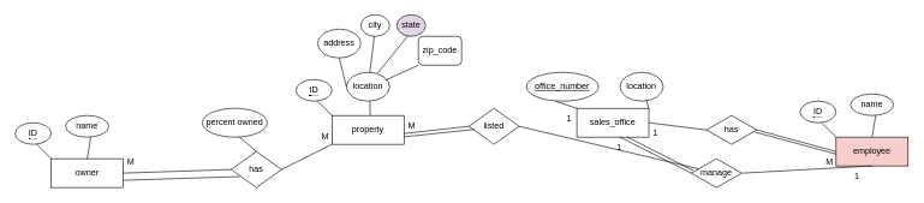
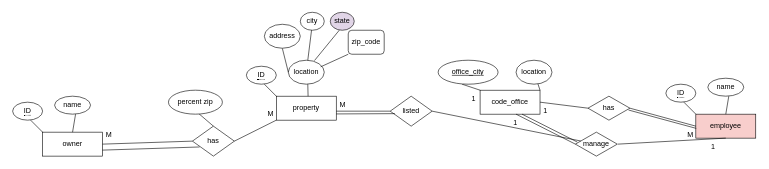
  <mxCell id="0" />
  <mxCell id="1" parent="0" />
- <mxCell id="2" value="sales_office" style="whiteSpace=wrap;html=1;align=center;" vertex="1" parent="1"><mxGeometry x="800" y="150" width="100" height="40" as="geometry" /></mxCell>
+ <mxCell id="2" value="code_office" style="whiteSpace=wrap;html=1;align=center;" vertex="1" parent="1"><mxGeometry x="800" y="150" width="100" height="40" as="geometry" /></mxCell>
  <mxCell id="3" value="location" style="ellipse;whiteSpace=wrap;html=1;align=center;" vertex="1" parent="1"><mxGeometry x="860" y="100" width="60" height="40" as="geometry" /></mxCell>
  <mxCell id="4" value="" style="endArrow=none;html=1;rounded=0;entryX=0;entryY=0;entryDx=0;entryDy=0;" edge="1" parent="1" target="2"><mxGeometry relative="1" as="geometry"><mxPoint x="770" y="140" as="sourcePoint" /><mxPoint x="930" y="140" as="targetPoint" /></mxGeometry></mxCell>
  <mxCell id="5" value="" style="endArrow=none;html=1;rounded=0;entryX=1;entryY=0;entryDx=0;entryDy=0;" edge="1" parent="1" source="3" target="2"><mxGeometry relative="1" as="geometry"><mxPoint x="930" y="140" as="sourcePoint" /><mxPoint x="960" y="150" as="targetPoint" /></mxGeometry></mxCell>
- <mxCell id="6" value="office_number" style="ellipse;whiteSpace=wrap;html=1;align=center;fontStyle=4;" vertex="1" parent="1"><mxGeometry x="730" y="100" width="100" height="40" as="geometry" /></mxCell>
+ <mxCell id="6" value="office_city" style="ellipse;whiteSpace=wrap;html=1;align=center;fontStyle=4;" vertex="1" parent="1"><mxGeometry x="730" y="100" width="100" height="40" as="geometry" /></mxCell>
  <mxCell id="7" value="employee" style="whiteSpace=wrap;html=1;align=center;fillColor=#f8cecc;" vertex="1" parent="1"><mxGeometry x="1160" y="190" width="100" height="40" as="geometry" /></mxCell>
  <mxCell id="8" value="&lt;span style=&quot;border-bottom: 1px dotted&quot;&gt;ID&lt;/span&gt;" style="ellipse;whiteSpace=wrap;html=1;align=center;" vertex="1" parent="1"><mxGeometry x="1110" y="140" width="50" height="30" as="geometry" /></mxCell>
  <mxCell id="9" value="" style="endArrow=none;html=1;rounded=0;entryX=0;entryY=0;entryDx=0;entryDy=0;" edge="1" parent="1" target="7"><mxGeometry relative="1" as="geometry"><mxPoint x="1140" y="170" as="sourcePoint" /><mxPoint x="1170" y="180" as="targetPoint" /></mxGeometry></mxCell>
  <mxCell id="10" value="" style="endArrow=none;html=1;rounded=0;entryX=0.5;entryY=0;entryDx=0;entryDy=0;" edge="1" parent="1" target="7"><mxGeometry relative="1" as="geometry"><mxPoint x="1215" y="160" as="sourcePoint" /><mxPoint x="1235" y="180" as="targetPoint" /></mxGeometry></mxCell>
  <mxCell id="11" value="name" style="ellipse;whiteSpace=wrap;html=1;align=center;" vertex="1" parent="1"><mxGeometry x="1180" y="130" width="60" height="30" as="geometry" /></mxCell>
  <mxCell id="12" value="property" style="whiteSpace=wrap;html=1;align=center;" vertex="1" parent="1"><mxGeometry x="460" y="160" width="100" height="40" as="geometry" /></mxCell>
  <mxCell id="13" value="location" style="ellipse;whiteSpace=wrap;html=1;align=center;" vertex="1" parent="1"><mxGeometry x="480" y="100" width="60" height="40" as="geometry" /></mxCell>
  <mxCell id="14" value="&lt;span style=&quot;border-bottom: 1px dotted&quot;&gt;ID&lt;/span&gt;" style="ellipse;whiteSpace=wrap;html=1;align=center;" vertex="1" parent="1"><mxGeometry x="410" y="110" width="50" height="30" as="geometry" /></mxCell>
  <mxCell id="15" value="" style="endArrow=none;html=1;rounded=0;entryX=0;entryY=0;entryDx=0;entryDy=0;" edge="1" parent="1"><mxGeometry relative="1" as="geometry"><mxPoint x="440" y="140" as="sourcePoint" /><mxPoint x="460" y="160" as="targetPoint" /></mxGeometry></mxCell>
  <mxCell id="16" value="" style="endArrow=none;html=1;rounded=0;entryX=0;entryY=0.5;entryDx=0;entryDy=0;" edge="1" parent="1" target="13"><mxGeometry relative="1" as="geometry"><mxPoint x="470" y="80" as="sourcePoint" /><mxPoint x="500" as="targetPoint" y="90" /></mxGeometry></mxCell>
  <mxCell id="17" value="address" style="ellipse;whiteSpace=wrap;html=1;align=center;" vertex="1" parent="1"><mxGeometry x="440" y="40" width="60" height="40" as="geometry" /></mxCell>
  <mxCell id="18" value="" style="endArrow=none;html=1;rounded=0;" edge="1" parent="1" target="13"><mxGeometry relative="1" as="geometry"><mxPoint x="520" y="40" as="sourcePoint" /><mxPoint x="530" y="80" as="targetPoint" /></mxGeometry></mxCell>
  <mxCell id="19" value="city" style="ellipse;whiteSpace=wrap;html=1;align=center;" vertex="1" parent="1"><mxGeometry x="500" y="20" width="40" height="30" as="geometry" /></mxCell>
  <mxCell id="20" value="state" style="ellipse;whiteSpace=wrap;html=1;align=center;fillColor=#e1d5e7;" vertex="1" parent="1"><mxGeometry x="550" y="20" width="40" height="30" as="geometry" /></mxCell>
  <mxCell id="21" value="" style="endArrow=none;html=1;rounded=0;entryX=0.727;entryY=0.015;entryDx=0;entryDy=0;entryPerimeter=0;" edge="1" parent="1" target="13"><mxGeometry relative="1" as="geometry"><mxPoint x="565" y="50" as="sourcePoint" /><mxPoint x="557" y="110" as="targetPoint" /></mxGeometry></mxCell>
  <mxCell id="22" value="" style="endArrow=none;html=1;rounded=0;" edge="1" parent="1"><mxGeometry relative="1" as="geometry"><mxPoint x="512.5" y="140" as="sourcePoint" /><mxPoint x="513" y="160" as="targetPoint" /></mxGeometry></mxCell>
  <mxCell id="23" value="zip_code" style="whiteSpace=wrap;html=1;align=center;rounded=1;" vertex="1" parent="1"><mxGeometry x="580" y="50" width="60" height="40" as="geometry" /></mxCell>
  <mxCell id="24" value="" style="endArrow=none;html=1;rounded=0;entryX=0.727;entryY=0.015;entryDx=0;entryDy=0;entryPerimeter=0;exitX=0;exitY=1;exitDx=0;exitDy=0;" edge="1" parent="1" source="23"><mxGeometry relative="1" as="geometry"><mxPoint x="575" y="60" as="sourcePoint" /><mxPoint x="534" y="111" as="targetPoint" /></mxGeometry></mxCell>
  <mxCell id="25" value="owner" style="whiteSpace=wrap;html=1;align=center;" vertex="1" parent="1"><mxGeometry x="70" y="220" width="100" height="40" as="geometry" /></mxCell>
  <mxCell id="26" value="&lt;span style=&quot;border-bottom: 1px dotted&quot;&gt;ID&lt;/span&gt;" style="ellipse;whiteSpace=wrap;html=1;align=center;" vertex="1" parent="1"><mxGeometry x="20" y="170" width="50" height="30" as="geometry" /></mxCell>
  <mxCell id="27" value="" style="endArrow=none;html=1;rounded=0;entryX=0;entryY=0;entryDx=0;entryDy=0;" edge="1" parent="1"><mxGeometry relative="1" as="geometry"><mxPoint x="50" y="200" as="sourcePoint" /><mxPoint x="70" y="220" as="targetPoint" /></mxGeometry></mxCell>
  <mxCell id="28" value="" style="endArrow=none;html=1;rounded=0;entryX=0.5;entryY=0;entryDx=0;entryDy=0;" edge="1" parent="1"><mxGeometry relative="1" as="geometry"><mxPoint x="125" y="190" as="sourcePoint" /><mxPoint x="120" y="220" as="targetPoint" /></mxGeometry></mxCell>
  <mxCell id="29" value="name" style="ellipse;whiteSpace=wrap;html=1;align=center;" vertex="1" parent="1"><mxGeometry x="90" y="160" width="60" height="30" as="geometry" /></mxCell>
  <mxCell id="30" value="has" style="shape=rhombus;perimeter=rhombusPerimeter;whiteSpace=wrap;html=1;align=center;" vertex="1" parent="1"><mxGeometry x="980" y="160" width="70" height="40" as="geometry" /></mxCell>
  <mxCell id="31" value="" style="endArrow=none;html=1;rounded=0;exitX=1;exitY=0.5;exitDx=0;exitDy=0;entryX=0;entryY=0.5;entryDx=0;entryDy=0;" edge="1" parent="1" source="2" target="30"><mxGeometry relative="1" as="geometry"><mxPoint x="950" y="170" as="sourcePoint" /><mxPoint x="1110" y="170" as="targetPoint" /></mxGeometry></mxCell>
  <mxCell id="32" value="" style="endArrow=none;html=1;rounded=0;exitX=1;exitY=0.5;exitDx=0;exitDy=0;entryX=0;entryY=0.5;entryDx=0;entryDy=0;" edge="1" parent="1" source="30"><mxGeometry relative="1" as="geometry"><mxPoint x="1080" y="200" as="sourcePoint" /><mxPoint x="1160" y="210" as="targetPoint" /></mxGeometry></mxCell>
  <mxCell id="33" value="M" style="text;strokeColor=none;fillColor=none;spacingLeft=4;spacingRight=4;overflow=hidden;rotatable=0;points=[[0,0.5],[1,0.5]];portConstraint=eastwest;fontSize=12;" vertex="1" parent="1"><mxGeometry x="1140" y="210" width="20" height="20" as="geometry" /></mxCell>
  <mxCell id="34" value="1" style="text;strokeColor=none;fillColor=none;spacingLeft=4;spacingRight=4;overflow=hidden;rotatable=0;points=[[0,0.5],[1,0.5]];portConstraint=eastwest;fontSize=12;" vertex="1" parent="1"><mxGeometry x="900" y="170" width="20" height="20" as="geometry" /></mxCell>
  <mxCell id="35" value="" style="endArrow=none;html=1;rounded=0;entryX=1.033;entryY=0.186;entryDx=0;entryDy=0;entryPerimeter=0;exitX=0.967;exitY=0.577;exitDx=0;exitDy=0;exitPerimeter=0;" edge="1" parent="1" source="30" target="33"><mxGeometry relative="1" as="geometry"><mxPoint x="1050" y="180" as="sourcePoint" /><mxPoint x="1150" y="210" as="targetPoint" /></mxGeometry></mxCell>
  <mxCell id="36" value="manage" style="shape=rhombus;perimeter=rhombusPerimeter;whiteSpace=wrap;html=1;align=center;" vertex="1" parent="1"><mxGeometry x="959" y="220" width="70" height="40" as="geometry" /></mxCell>
  <mxCell id="37" value="" style="endArrow=none;html=1;rounded=0;entryX=0;entryY=0.5;entryDx=0;entryDy=0;" edge="1" parent="1" target="36"><mxGeometry relative="1" as="geometry"><mxPoint x="860" y="190" as="sourcePoint" /><mxPoint x="1089" y="230" as="targetPoint" /></mxGeometry></mxCell>
  <mxCell id="38" value="" style="endArrow=none;html=1;rounded=0;entryX=0.5;entryY=1;entryDx=0;entryDy=0;" edge="1" parent="1" target="7"><mxGeometry relative="1" as="geometry"><mxPoint x="1030" y="240" as="sourcePoint" /><mxPoint x="1140" y="274" as="targetPoint" /></mxGeometry></mxCell>
  <mxCell id="39" value="1" style="text;strokeColor=none;fillColor=none;spacingLeft=4;spacingRight=4;overflow=hidden;rotatable=0;points=[[0,0.5],[1,0.5]];portConstraint=eastwest;fontSize=12;" vertex="1" parent="1"><mxGeometry x="850" y="190" width="20" height="20" as="geometry" /></mxCell>
  <mxCell id="40" value="1" style="text;strokeColor=none;fillColor=none;spacingLeft=4;spacingRight=4;overflow=hidden;rotatable=0;points=[[0,0.5],[1,0.5]];portConstraint=eastwest;fontSize=12;" vertex="1" parent="1"><mxGeometry x="1180" y="230" width="20" height="20" as="geometry" /></mxCell>
  <mxCell id="41" value="" style="endArrow=none;html=1;rounded=0;entryX=0.046;entryY=0.414;entryDx=0;entryDy=0;entryPerimeter=0;" edge="1" parent="1" target="36"><mxGeometry relative="1" as="geometry"><mxPoint x="870" y="190" as="sourcePoint" /><mxPoint x="969" y="240" as="targetPoint" /></mxGeometry></mxCell>
- <mxCell id="42" value="listed" style="shape=rhombus;perimeter=rhombusPerimeter;whiteSpace=wrap;html=1;align=center;" vertex="1" parent="1"><mxGeometry x="650" y="150" width="70" height="50" as="geometry" /></mxCell>
+ <mxCell id="42" value="listed" style="shape=rhombus;perimeter=rhombusPerimeter;whiteSpace=wrap;html=1;align=center;" vertex="1" parent="1"><mxGeometry x="650" y="160" width="70" height="50" as="geometry" /></mxCell>
  <mxCell id="43" value="" style="endArrow=none;html=1;rounded=0;exitX=1;exitY=0.5;exitDx=0;exitDy=0;" edge="1" parent="1" source="42" target="36"><mxGeometry relative="1" as="geometry"><mxPoint x="720" y="190" as="sourcePoint" /><mxPoint x="800" y="200" as="targetPoint" /></mxGeometry></mxCell>
  <mxCell id="44" value="" style="endArrow=none;html=1;rounded=0;exitX=1;exitY=0.5;exitDx=0;exitDy=0;entryX=0;entryY=0.5;entryDx=0;entryDy=0;" edge="1" parent="1" target="42"><mxGeometry relative="1" as="geometry"><mxPoint x="560" y="185" as="sourcePoint" /><mxPoint x="640" y="170" as="targetPoint" /></mxGeometry></mxCell>
  <mxCell id="45" value="1" style="text;strokeColor=none;fillColor=none;spacingLeft=4;spacingRight=4;overflow=hidden;rotatable=0;points=[[0,0.5],[1,0.5]];portConstraint=eastwest;fontSize=12;" vertex="1" parent="1"><mxGeometry x="780" y="150" width="20" height="20" as="geometry" /></mxCell>
  <mxCell id="46" value="M" style="text;strokeColor=none;fillColor=none;spacingLeft=4;spacingRight=4;overflow=hidden;rotatable=0;points=[[0,0.5],[1,0.5]];portConstraint=eastwest;fontSize=12;" vertex="1" parent="1"><mxGeometry x="560" y="160" width="20" height="20" as="geometry" /></mxCell>
  <mxCell id="47" value="" style="endArrow=none;html=1;rounded=0;exitX=1;exitY=0.5;exitDx=0;exitDy=0;entryX=0.112;entryY=0.583;entryDx=0;entryDy=0;entryPerimeter=0;" edge="1" parent="1" target="42"><mxGeometry relative="1" as="geometry"><mxPoint x="560" y="189.6" as="sourcePoint" /><mxPoint x="650" y="190" as="targetPoint" /></mxGeometry></mxCell>
  <mxCell id="48" value="has" style="shape=rhombus;perimeter=rhombusPerimeter;whiteSpace=wrap;html=1;align=center;" vertex="1" parent="1"><mxGeometry x="320" y="210" width="70" height="50" as="geometry" /></mxCell>
  <mxCell id="49" value="" style="endArrow=none;html=1;rounded=0;exitX=1;exitY=0.5;exitDx=0;exitDy=0;entryX=0;entryY=1;entryDx=0;entryDy=0;" edge="1" parent="1" source="48" target="12"><mxGeometry relative="1" as="geometry"><mxPoint x="390" y="217.5" as="sourcePoint" /><mxPoint x="470" y="202.5" as="targetPoint" /></mxGeometry></mxCell>
  <mxCell id="50" value="" style="endArrow=none;html=1;rounded=0;exitX=1;exitY=0.5;exitDx=0;exitDy=0;entryX=0;entryY=0.5;entryDx=0;entryDy=0;" edge="1" parent="1" source="25" target="48"><mxGeometry relative="1" as="geometry"><mxPoint x="210" y="250" as="sourcePoint" /><mxPoint x="280" y="215" as="targetPoint" /></mxGeometry></mxCell>
  <mxCell id="51" value="M" style="text;strokeColor=none;fillColor=none;spacingLeft=4;spacingRight=4;overflow=hidden;rotatable=0;points=[[0,0.5],[1,0.5]];portConstraint=eastwest;fontSize=12;" vertex="1" parent="1"><mxGeometry x="170" y="210" width="20" height="20" as="geometry" /></mxCell>
  <mxCell id="52" value="M" style="text;strokeColor=none;fillColor=none;spacingLeft=4;spacingRight=4;overflow=hidden;rotatable=0;points=[[0,0.5],[1,0.5]];portConstraint=eastwest;fontSize=12;" vertex="1" parent="1"><mxGeometry x="440" y="175" width="20" height="20" as="geometry" /></mxCell>
  <mxCell id="53" value="" style="endArrow=none;html=1;rounded=0;exitX=1;exitY=0.5;exitDx=0;exitDy=0;entryX=0.171;entryY=0.695;entryDx=0;entryDy=0;entryPerimeter=0;" edge="1" parent="1" target="48"><mxGeometry relative="1" as="geometry"><mxPoint x="170" y="250" as="sourcePoint" /><mxPoint x="320" y="245" as="targetPoint" /></mxGeometry></mxCell>
  <mxCell id="54" value="" style="endArrow=none;html=1;rounded=0;entryX=0.5;entryY=0;entryDx=0;entryDy=0;" edge="1" parent="1" target="48"><mxGeometry relative="1" as="geometry"><mxPoint x="320" y="180" as="sourcePoint" /><mxPoint x="300" y="210" as="targetPoint" /></mxGeometry></mxCell>
- <mxCell id="55" value="percent owned" style="ellipse;whiteSpace=wrap;html=1;align=center;" vertex="1" parent="1"><mxGeometry x="280" y="150" width="90" height="40" as="geometry" /></mxCell>
+ <mxCell id="55" value="percent zip" style="ellipse;whiteSpace=wrap;html=1;align=center;" vertex="1" parent="1"><mxGeometry x="280" y="150" width="90" height="40" as="geometry" /></mxCell>
